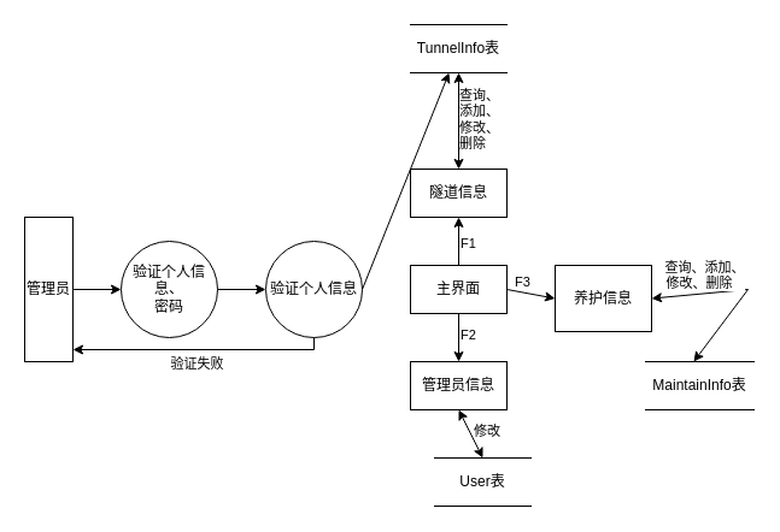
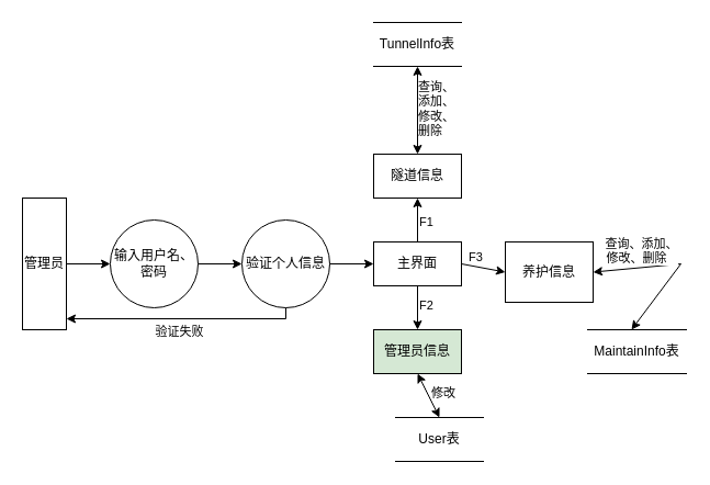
  <mxCell id="0" />
  <mxCell id="1" parent="0" />
  <mxCell id="2" value="主界面" style="rounded=0;whiteSpace=wrap;html=1;" vertex="1" parent="1"><mxGeometry x="340" y="220" width="80" height="40" as="geometry" /></mxCell>
  <mxCell id="3" value="" style="endArrow=classic;html=1;rounded=0;exitX=0.5;exitY=0;exitDx=0;exitDy=0;" edge="1" parent="1" source="2"><mxGeometry width="50" height="50" relative="1" as="geometry"><mxPoint x="340" y="190" as="sourcePoint" /><mxPoint x="380" y="180" as="targetPoint" /></mxGeometry></mxCell>
  <mxCell id="4" value="F1" style="edgeLabel;html=1;align=left;verticalAlign=middle;resizable=0;points=[];" vertex="1" connectable="0" parent="3"><mxGeometry x="-0.05" relative="1" as="geometry"><mxPoint as="offset" /></mxGeometry></mxCell>
  <mxCell id="5" value="隧道信息" style="rounded=0;whiteSpace=wrap;html=1;" vertex="1" parent="1"><mxGeometry x="340" y="140" width="80" height="40" as="geometry" /></mxCell>
  <mxCell id="6" value="" style="endArrow=classic;startArrow=classic;html=1;rounded=0;" edge="1" parent="1"><mxGeometry width="50" height="50" relative="1" as="geometry"><mxPoint x="380" y="140" as="sourcePoint" /><mxPoint x="380" y="60" as="targetPoint" /></mxGeometry></mxCell>
  <mxCell id="7" value="查询、&lt;br&gt;添加、&lt;br&gt;修改、&lt;br&gt;删除&amp;nbsp; &amp;nbsp;" style="edgeLabel;html=1;align=left;verticalAlign=middle;resizable=0;points=[];" vertex="1" connectable="0" parent="6"><mxGeometry x="0.061" y="1" relative="1" as="geometry"><mxPoint as="offset" /></mxGeometry></mxCell>
  <mxCell id="8" value="TunnelInfo表" style="shape=partialRectangle;whiteSpace=wrap;html=1;left=0;right=0;fillColor=none;" vertex="1" parent="1"><mxGeometry x="340" y="20" width="80" height="40" as="geometry" /></mxCell>
  <mxCell id="9" value="" style="endArrow=classic;html=1;rounded=0;exitX=0.5;exitY=1;exitDx=0;exitDy=0;" edge="1" parent="1" source="2"><mxGeometry width="50" height="50" relative="1" as="geometry"><mxPoint x="500" y="260" as="sourcePoint" /><mxPoint x="380" y="300" as="targetPoint" /></mxGeometry></mxCell>
  <mxCell id="10" value="F2" style="edgeLabel;html=1;align=left;verticalAlign=middle;resizable=0;points=[];" vertex="1" connectable="0" parent="9"><mxGeometry x="-0.15" y="2" relative="1" as="geometry"><mxPoint x="-2" as="offset" /></mxGeometry></mxCell>
- <mxCell id="11" value="管理员信息" style="rounded=0;whiteSpace=wrap;html=1;" vertex="1" parent="1"><mxGeometry x="340" y="300" width="80" height="40" as="geometry" /></mxCell>
+ <mxCell id="11" value="管理员信息" style="rounded=0;whiteSpace=wrap;html=1;fillColor=#d5e8d4;" vertex="1" parent="1"><mxGeometry x="340" y="300" width="80" height="40" as="geometry" /></mxCell>
  <mxCell id="12" value="User表" style="shape=partialRectangle;whiteSpace=wrap;html=1;left=0;right=0;fillColor=none;" vertex="1" parent="1"><mxGeometry x="360" y="380" width="80" height="40" as="geometry" /></mxCell>
  <mxCell id="13" value="" style="endArrow=classic;startArrow=classic;html=1;rounded=0;exitX=0.5;exitY=0;exitDx=0;exitDy=0;" edge="1" parent="1" source="12"><mxGeometry width="50" height="50" relative="1" as="geometry"><mxPoint x="330" y="390" as="sourcePoint" /><mxPoint x="380" y="340" as="targetPoint" /></mxGeometry></mxCell>
  <mxCell id="14" value="修改" style="edgeLabel;html=1;align=left;verticalAlign=middle;resizable=0;points=[];" vertex="1" connectable="0" parent="13"><mxGeometry x="0.064" y="-2" relative="1" as="geometry"><mxPoint as="offset" /></mxGeometry></mxCell>
  <mxCell id="15" value="养护信息" style="rounded=0;whiteSpace=wrap;html=1;" vertex="1" parent="1"><mxGeometry x="460" y="220" width="80" height="55" as="geometry" /></mxCell>
  <mxCell id="16" value="" style="endArrow=classic;html=1;rounded=0;entryX=0;entryY=0.5;entryDx=0;entryDy=0;" edge="1" parent="1" target="15"><mxGeometry width="50" height="50" relative="1" as="geometry"><mxPoint x="420" y="240" as="sourcePoint" /><mxPoint x="470" y="190" as="targetPoint" /></mxGeometry></mxCell>
  <mxCell id="17" value="F3" style="edgeLabel;html=1;align=center;verticalAlign=bottom;resizable=0;points=[];" vertex="1" connectable="0" parent="16"><mxGeometry x="-0.35" relative="1" as="geometry"><mxPoint as="offset" /></mxGeometry></mxCell>
  <mxCell id="18" value="MaintainInfo表" style="shape=partialRectangle;whiteSpace=wrap;html=1;left=0;right=0;fillColor=none;" vertex="1" parent="1"><mxGeometry x="535" y="300" width="90" height="40" as="geometry" /></mxCell>
  <mxCell id="19" value="" style="endArrow=classic;html=1;rounded=0;entryX=1;entryY=0.5;entryDx=0;entryDy=0;" edge="1" parent="1" target="15"><mxGeometry width="50" height="50" relative="1" as="geometry"><mxPoint x="620" y="240" as="sourcePoint" /><mxPoint x="630" y="240" as="targetPoint" /></mxGeometry></mxCell>
  <mxCell id="20" value="查询、添加、&lt;br&gt;修改、删除&amp;nbsp; &amp;nbsp;" style="edgeLabel;html=1;align=center;verticalAlign=bottom;resizable=0;points=[];" vertex="1" connectable="0" parent="19"><mxGeometry x="0.046" y="-1" relative="1" as="geometry"><mxPoint x="5" as="offset" /></mxGeometry></mxCell>
  <mxCell id="21" value="" style="endArrow=classic;html=1;rounded=0;entryX=0.444;entryY=0;entryDx=0;entryDy=0;entryPerimeter=0;" edge="1" parent="1" target="18"><mxGeometry width="50" height="50" relative="1" as="geometry"><mxPoint x="620" y="240" as="sourcePoint" /><mxPoint x="740" y="210" as="targetPoint" /></mxGeometry></mxCell>
  <mxCell id="22" value="管理员" style="rounded=0;whiteSpace=wrap;html=1;direction=south;align=center;" vertex="1" parent="1"><mxGeometry x="20" y="180" width="40" height="120" as="geometry" /></mxCell>
  <mxCell id="23" value="" style="endArrow=classic;html=1;rounded=0;" edge="1" parent="1"><mxGeometry width="50" height="50" relative="1" as="geometry"><mxPoint x="60" y="240" as="sourcePoint" /><mxPoint x="100" y="240" as="targetPoint" /></mxGeometry></mxCell>
- <mxCell id="24" value="验证个人信息、&lt;br&gt;密码" style="ellipse;whiteSpace=wrap;html=1;aspect=fixed;" vertex="1" parent="1"><mxGeometry x="100" y="200" width="80" height="80" as="geometry" /></mxCell>
+ <mxCell id="24" value="输入用户名、&lt;br&gt;密码" style="ellipse;whiteSpace=wrap;html=1;aspect=fixed;" vertex="1" parent="1"><mxGeometry x="100" y="200" width="80" height="80" as="geometry" /></mxCell>
  <mxCell id="25" value="" style="endArrow=classic;html=1;rounded=0;exitX=1;exitY=0.5;exitDx=0;exitDy=0;" edge="1" parent="1" source="24"><mxGeometry width="50" height="50" relative="1" as="geometry"><mxPoint x="190" y="250" as="sourcePoint" /><mxPoint x="220" y="240" as="targetPoint" /></mxGeometry></mxCell>
  <mxCell id="26" value="验证个人信息" style="ellipse;whiteSpace=wrap;html=1;aspect=fixed;" vertex="1" parent="1"><mxGeometry x="220" y="200" width="80" height="80" as="geometry" /></mxCell>
- <mxCell id="27" value="" style="endArrow=classic;html=1;rounded=0;exitX=1;exitY=0.5;exitDx=0;exitDy=0;" edge="1" parent="1" source="26" target="8"><mxGeometry width="50" height="50" relative="1" as="geometry"><mxPoint x="310" y="240" as="sourcePoint" /><mxPoint x="360" y="190" as="targetPoint" /></mxGeometry></mxCell>
+ <mxCell id="27" value="" style="endArrow=classic;html=1;rounded=0;exitX=1;exitY=0.5;exitDx=0;exitDy=0;entryX=0;entryY=0.5;entryDx=0;entryDy=0;" edge="1" parent="1" source="26" target="2"><mxGeometry width="50" height="50" relative="1" as="geometry"><mxPoint x="310" y="240" as="sourcePoint" /><mxPoint x="360" y="190" as="targetPoint" /></mxGeometry></mxCell>
  <mxCell id="28" value="" style="endArrow=none;html=1;rounded=0;entryX=0.5;entryY=1;entryDx=0;entryDy=0;" edge="1" parent="1" target="26"><mxGeometry width="50" height="50" relative="1" as="geometry"><mxPoint x="260" y="290" as="sourcePoint" /><mxPoint x="260" y="320" as="targetPoint" /></mxGeometry></mxCell>
  <mxCell id="29" value="" style="endArrow=classic;html=1;rounded=0;" edge="1" parent="1"><mxGeometry width="50" height="50" relative="1" as="geometry"><mxPoint x="260" y="290" as="sourcePoint" /><mxPoint x="60" y="290" as="targetPoint" /></mxGeometry></mxCell>
  <mxCell id="30" value="验证失败" style="edgeLabel;html=1;align=center;verticalAlign=top;resizable=0;points=[];" vertex="1" connectable="0" parent="29"><mxGeometry x="-0.021" y="-1" relative="1" as="geometry"><mxPoint as="offset" /></mxGeometry></mxCell>
